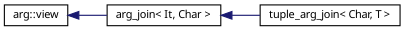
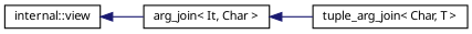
  digraph {
    fontname="Noto Sans"
    rankdir=LR
    node [color=black fillcolor=white fontname="Noto Sans" fontsize=10 shape=record style=filled]
    edge [color=midnightblue dir=back fontname="Noto Sans" fontsize=10 labelfontname=Helvetica labelfontsize=10 style=solid]
-   n1 [height=0.2 label="arg::view" width=0.4]
+   n1 [height=0.2 label="internal::view" width=0.4]
    n2 [height=0.2 label="arg_join\< It, Char \>" width=0.4]
    n3 [height=0.2 label="tuple_arg_join\< Char, T \>" width=0.4]
    n1 -> n2
    n2 -> n3
  }
